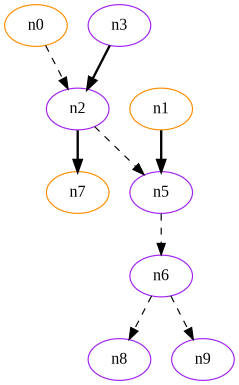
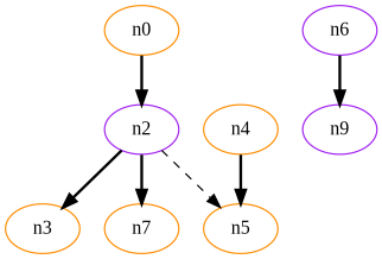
  digraph {
    fontname="Liberation Serif"
    splines=true
    node [color=purple fontname="Liberation Serif"]
    edge [fontname="Liberation Serif" style=bold]
    n1 [color=darkorange label=n0]
    n2 [label=n2]
-   n3 [label=n3]
+   n3 [color=darkorange label=n3]
    n4 [color=darkorange label=n7]
-   n5 [label=n5]
-   n6 [color=darkorange label=n1]
+   n5 [color=darkorange label=n5]
+   n6 [color=darkorange label=n4]
    n7 [label=n6]
-   n8 [label=n8]
    n9 [label=n9]
-   n1 -> n2 [style=dashed]
-   n3 -> n2
+   n1 -> n2
+   n2 -> n3
    n2 -> n4
    n2 -> n5 [style=dashed]
-   n5 -> n7 [style=dashed]
    n6 -> n5
-   n7 -> n8 [style=dashed]
-   n7 -> n9 [style=dashed]
+   n7 -> n9
  }
